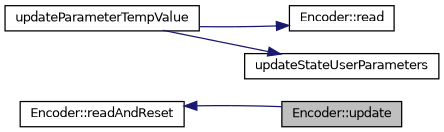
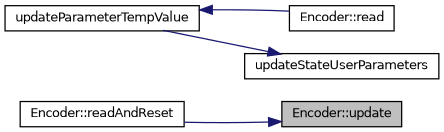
  digraph {
    rankdir=RL
    node [color=black fillcolor=white fontname=Helvetica fontsize=10 shape=record style=filled]
    edge [color=midnightblue dir=back fontname=Helvetica fontsize=10 labelfontname=Helvetica labelfontsize=10 style=solid]
    n1 [fillcolor=grey75 fontcolor=black height=0.2 label="Encoder::update" width=0.4]
    n2 [height=0.2 label="Encoder::readAndReset" width=0.4]
    n3 [height=0.2 label="Encoder::read" width=0.4]
    n4 [height=0.2 label=updateParameterTempValue width=0.4]
    n5 [height=0.2 label=updateStateUserParameters width=0.4]
-   n2 -> n1
-   n3 -> n4
+   n1 -> n2
+   n4 -> n3
    n5 -> n4
  }
